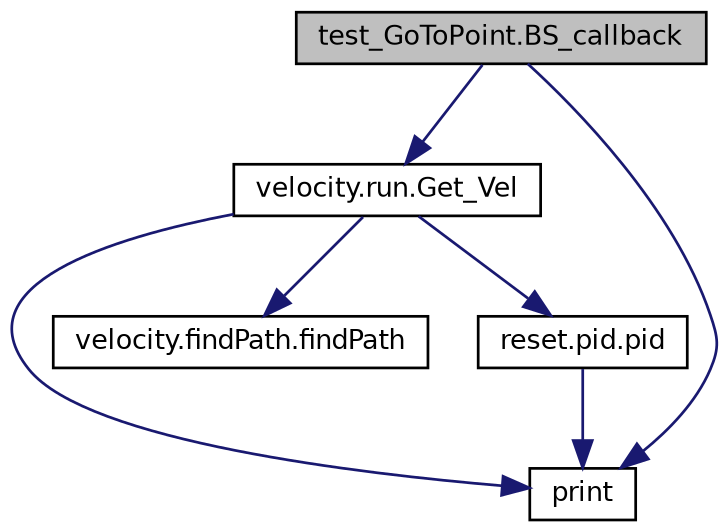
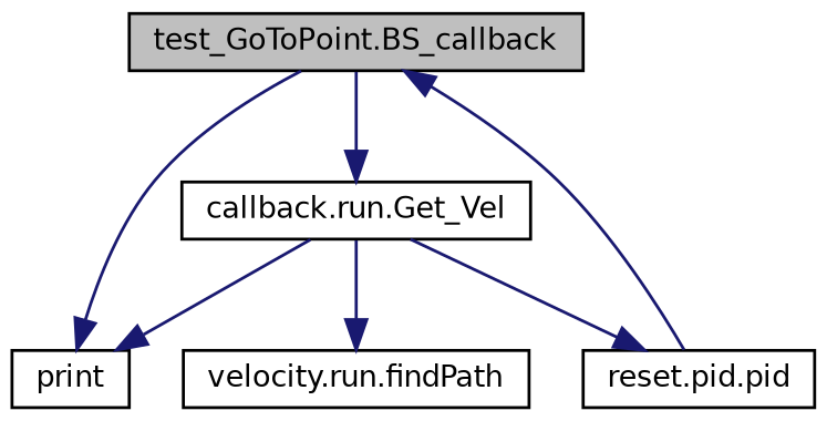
  digraph {
    rankdir=TB
    node [color=black fillcolor=white fontname=Helvetica fontsize=10 shape=record style=filled]
    edge [color=midnightblue fontname=Helvetica fontsize=10 labelfontname=Helvetica labelfontsize=10 style=solid]
    n1 [fillcolor=grey75 fontcolor=black height=0.2 label="test_GoToPoint.BS_callback" width=0.4]
-   n2 [height=0.2 label="velocity.run.Get_Vel" width=0.4]
+   n2 [height=0.2 label="callback.run.Get_Vel" width=0.4]
    n3 [height=0.2 label=print width=0.4]
-   n4 [height=0.2 label="velocity.findPath.findPath" width=0.4]
+   n4 [height=0.2 label="velocity.run.findPath" width=0.4]
    n5 [height=0.2 label="reset.pid.pid" width=0.4]
    n1 -> n2
    n1 -> n3
    n2 -> n3
    n2 -> n4
    n2 -> n5
-   n5 -> n3
+   n5 -> n1
  }
